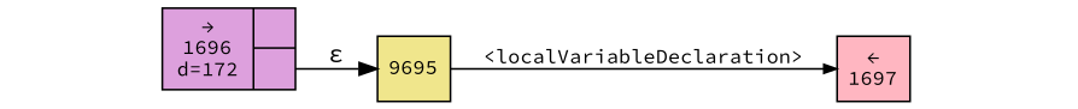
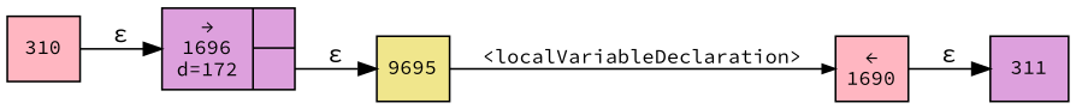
  digraph {
    fontname="Source Code Pro"
    rankdir=LR
    node [fillcolor=plum fixedsize=true fontname="Source Code Pro" fontsize=11 shape=box style=filled peripheries=1]
    edge [fontname="Source Code Pro"]
+   n1 [label=311 width=.6 peripheries=""]
    n2 [fixedsize=false label="{&rarr;\n1696\nd=172|{<p0>|<p1>}}" shape=record]
    n3 [fillcolor=khaki label=9695 width=.55]
-   n4 [fillcolor=lightpink label="&larr;\n1697" width=.55]
+   n4 [fillcolor=lightpink label="&larr;\n1690" width=.55]
+   n5 [fillcolor=lightpink label=310 width=.55]
    n2 -> n3 [label="&epsilon;" tailport=p1]
    n3 -> n4 [arrowhead=normal arrowsize=.7 fontsize=11 label="<localVariableDeclaration>"]
+   n4 -> n1 [label="&epsilon;"]
+   n5 -> n2 [label="&epsilon;"]
  }
